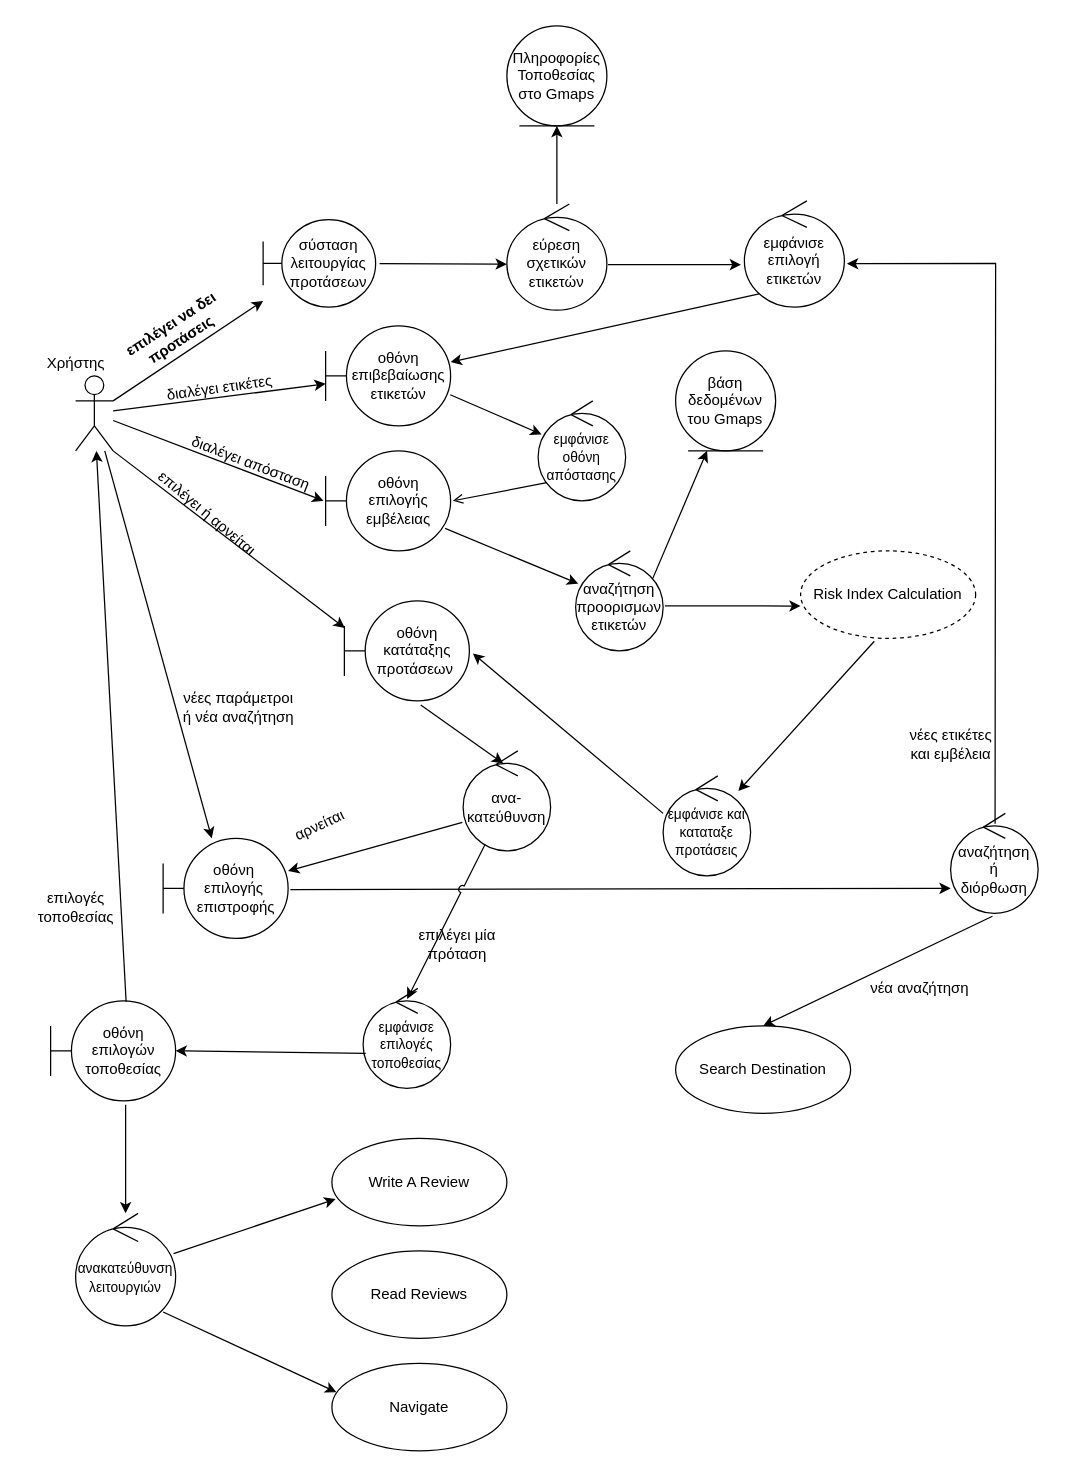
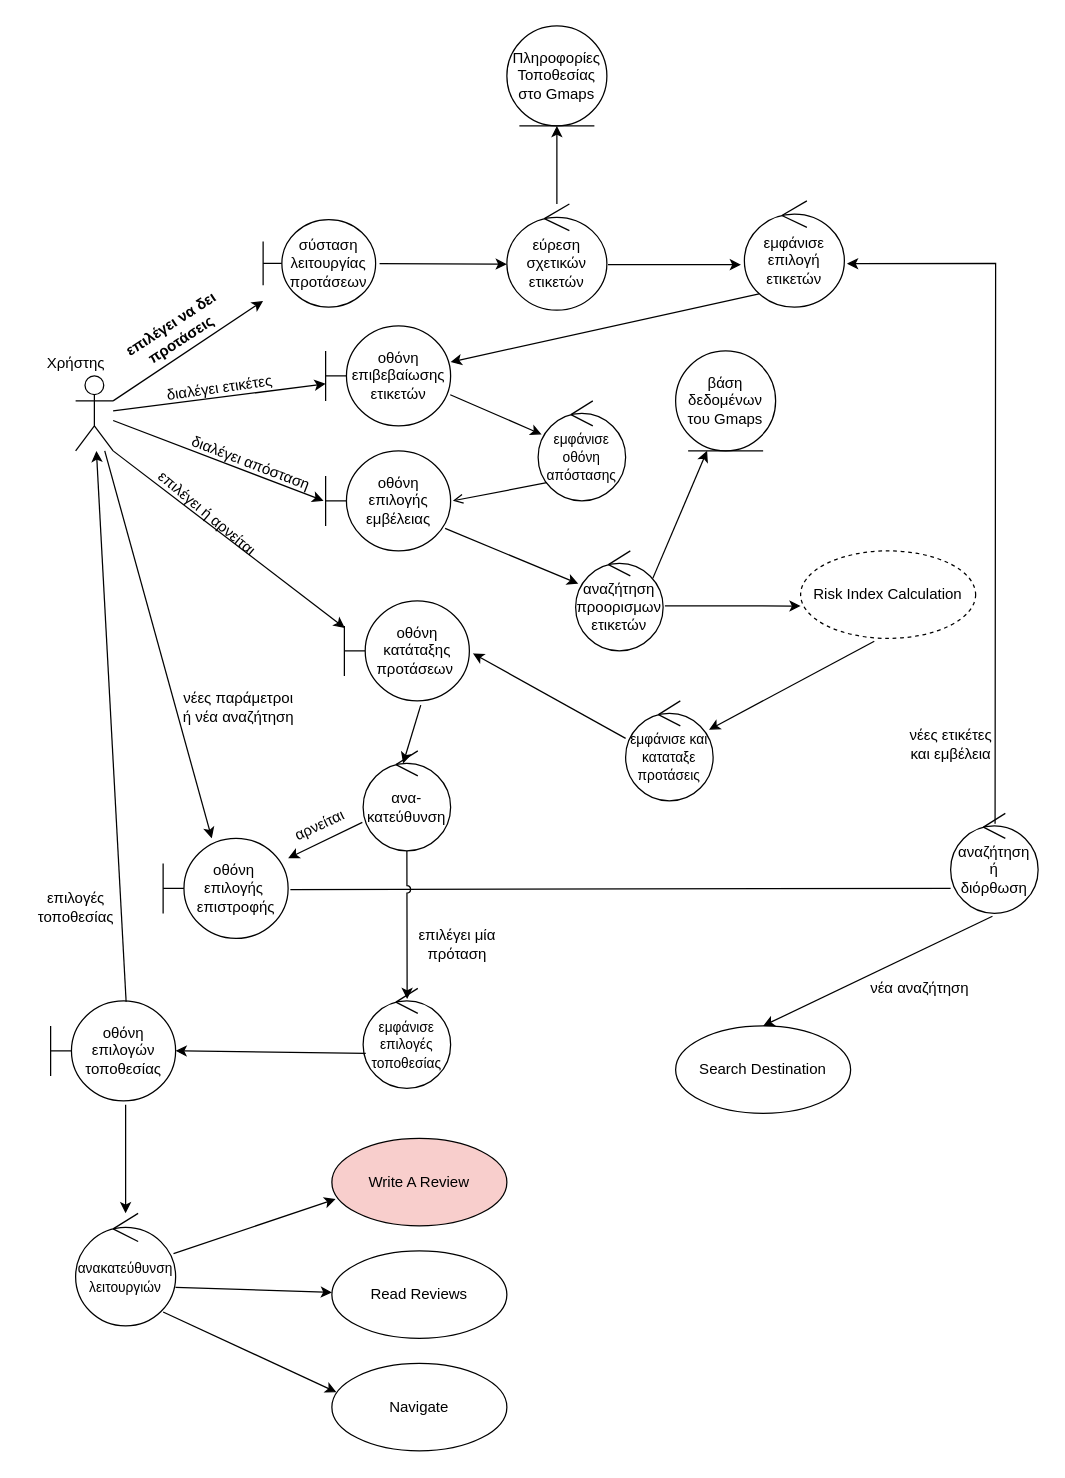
  <mxCell id="0" />
  <mxCell id="1" parent="0" />
  <mxCell id="2" value="" style="shape=umlActor;verticalLabelPosition=bottom;verticalAlign=top;html=1;" vertex="1" parent="1"><mxGeometry x="60" y="300" width="30" height="60" as="geometry" /></mxCell>
  <mxCell id="3" value="σύσταση λειτουργίας&lt;br&gt;προτάσεων" style="shape=umlBoundary;whiteSpace=wrap;html=1;" vertex="1" parent="1"><mxGeometry x="210" y="175" width="90" height="70" as="geometry" /></mxCell>
  <mxCell id="4" value="Πληροφορίες&lt;br&gt;Τοποθεσίας&lt;br&gt;στο Gmaps" style="ellipse;shape=umlEntity;whiteSpace=wrap;html=1;" vertex="1" parent="1"><mxGeometry x="405" y="20" width="80" height="80" as="geometry" /></mxCell>
  <mxCell id="5" value="" style="endArrow=classic;html=1;" edge="1" parent="1" source="2" target="3"><mxGeometry width="50" height="50" relative="1" as="geometry"><mxPoint x="390" y="280" as="sourcePoint" /><mxPoint x="440" y="230" as="targetPoint" /></mxGeometry></mxCell>
  <mxCell id="6" value="&lt;b&gt;επιλέγει να δει&lt;br&gt;προτάσεις&lt;/b&gt;" style="text;html=1;align=center;verticalAlign=middle;resizable=0;points=[];autosize=1;strokeColor=none;rotation=-33;" vertex="1" parent="1"><mxGeometry x="90" y="250" width="100" height="30" as="geometry" /></mxCell>
  <mxCell id="7" value="εύρεση σχετικών ετικετών" style="ellipse;shape=umlControl;whiteSpace=wrap;html=1;" vertex="1" parent="1"><mxGeometry x="405" y="162.5" width="80" height="85" as="geometry" /></mxCell>
  <mxCell id="8" value="" style="endArrow=classic;html=1;exitX=1.035;exitY=0.504;exitDx=0;exitDy=0;exitPerimeter=0;entryX=0;entryY=0.566;entryDx=0;entryDy=0;entryPerimeter=0;" edge="1" parent="1" source="3" target="7"><mxGeometry width="50" height="50" relative="1" as="geometry"><mxPoint x="520" y="300" as="sourcePoint" /><mxPoint x="380" y="170" as="targetPoint" /></mxGeometry></mxCell>
  <mxCell id="9" value="" style="endArrow=classic;html=1;" edge="1" parent="1" source="7" target="4"><mxGeometry width="50" height="50" relative="1" as="geometry"><mxPoint x="520" y="230" as="sourcePoint" /><mxPoint x="445" y="100" as="targetPoint" /></mxGeometry></mxCell>
  <mxCell id="10" value="εμφάνισε επιλογή ετικετών" style="ellipse;shape=umlControl;whiteSpace=wrap;html=1;" vertex="1" parent="1"><mxGeometry x="595" y="160" width="80" height="85" as="geometry" /></mxCell>
  <mxCell id="11" value="" style="endArrow=classic;html=1;entryX=-0.034;entryY=0.6;entryDx=0;entryDy=0;entryPerimeter=0;exitX=1.011;exitY=0.57;exitDx=0;exitDy=0;exitPerimeter=0;" edge="1" parent="1" source="7" target="10"><mxGeometry width="50" height="50" relative="1" as="geometry"><mxPoint x="570" y="330" as="sourcePoint" /><mxPoint x="620" y="280" as="targetPoint" /></mxGeometry></mxCell>
  <mxCell id="12" value="οθόνη επιβεβαίωσης&lt;br&gt;ετικετών" style="shape=umlBoundary;whiteSpace=wrap;html=1;" vertex="1" parent="1"><mxGeometry x="260" y="260" width="100" height="80" as="geometry" /></mxCell>
  <mxCell id="13" value="" style="endArrow=classic;html=1;" edge="1" parent="1" source="2" target="12"><mxGeometry width="50" height="50" relative="1" as="geometry"><mxPoint x="410" y="410" as="sourcePoint" /><mxPoint x="460" y="360" as="targetPoint" /></mxGeometry></mxCell>
  <mxCell id="14" value="" style="endArrow=classic;html=1;exitX=0.147;exitY=0.875;exitDx=0;exitDy=0;exitPerimeter=0;" edge="1" parent="1" source="10" target="12"><mxGeometry width="50" height="50" relative="1" as="geometry"><mxPoint x="480" y="430" as="sourcePoint" /><mxPoint x="530" y="380" as="targetPoint" /></mxGeometry></mxCell>
  <mxCell id="15" value="διαλέγει ετικέτες" style="text;html=1;align=center;verticalAlign=middle;resizable=0;points=[];autosize=1;strokeColor=none;rotation=-8;" vertex="1" parent="1"><mxGeometry x="125" y="300" width="100" height="20" as="geometry" /></mxCell>
  <mxCell id="16" value="&lt;font style=&quot;font-size: 11px&quot;&gt;εμφάνισε&lt;br&gt;οθόνη&lt;br&gt;απόστασης&lt;/font&gt;" style="ellipse;shape=umlControl;whiteSpace=wrap;html=1;" vertex="1" parent="1"><mxGeometry x="430" y="320" width="70" height="80" as="geometry" /></mxCell>
  <mxCell id="17" value="" style="endArrow=classic;html=1;exitX=0.997;exitY=0.689;exitDx=0;exitDy=0;exitPerimeter=0;entryX=0.04;entryY=0.335;entryDx=0;entryDy=0;entryPerimeter=0;" edge="1" parent="1" source="12" target="16"><mxGeometry width="50" height="50" relative="1" as="geometry"><mxPoint x="480" y="430" as="sourcePoint" /><mxPoint x="530" y="380" as="targetPoint" /></mxGeometry></mxCell>
  <mxCell id="18" value="οθόνη&lt;br&gt;επιλογής&lt;br&gt;εμβέλειας" style="shape=umlBoundary;whiteSpace=wrap;html=1;" vertex="1" parent="1"><mxGeometry x="260" y="360" width="100" height="80" as="geometry" /></mxCell>
  <mxCell id="19" value="" style="endArrow=open;html=1;exitX=0.099;exitY=0.818;exitDx=0;exitDy=0;exitPerimeter=0;entryX=1.018;entryY=0.499;entryDx=0;entryDy=0;entryPerimeter=0;" edge="1" parent="1" source="16" target="18"><mxGeometry width="50" height="50" relative="1" as="geometry"><mxPoint x="480" y="420" as="sourcePoint" /><mxPoint x="530" y="370" as="targetPoint" /></mxGeometry></mxCell>
  <mxCell id="20" value="" style="endArrow=classic;html=1;entryX=-0.017;entryY=0.499;entryDx=0;entryDy=0;entryPerimeter=0;" edge="1" parent="1" source="2" target="18"><mxGeometry width="50" height="50" relative="1" as="geometry"><mxPoint x="380" y="480" as="sourcePoint" /><mxPoint x="430" y="430" as="targetPoint" /></mxGeometry></mxCell>
  <mxCell id="21" value="διαλέγει απόσταση" style="text;html=1;align=center;verticalAlign=middle;resizable=0;points=[];autosize=1;strokeColor=none;rotation=21;" vertex="1" parent="1"><mxGeometry x="140" y="360" width="120" height="20" as="geometry" /></mxCell>
  <mxCell id="22" value="αναζήτηση&lt;br&gt;προορισμων&lt;br&gt;ετικετών" style="ellipse;shape=umlControl;whiteSpace=wrap;html=1;" vertex="1" parent="1"><mxGeometry x="460" y="440" width="70" height="80" as="geometry" /></mxCell>
  <mxCell id="23" value="" style="endArrow=classic;html=1;exitX=0.956;exitY=0.775;exitDx=0;exitDy=0;exitPerimeter=0;" edge="1" parent="1" source="18" target="22"><mxGeometry width="50" height="50" relative="1" as="geometry"><mxPoint x="510" y="520" as="sourcePoint" /><mxPoint x="560" y="470" as="targetPoint" /></mxGeometry></mxCell>
  <mxCell id="24" value="" style="endArrow=classic;html=1;exitX=0.882;exitY=0.275;exitDx=0;exitDy=0;exitPerimeter=0;entryX=0.315;entryY=0.999;entryDx=0;entryDy=0;entryPerimeter=0;" edge="1" parent="1" source="22" target="25"><mxGeometry width="50" height="50" relative="1" as="geometry"><mxPoint x="510" y="520" as="sourcePoint" /><mxPoint x="560" y="390" as="targetPoint" /></mxGeometry></mxCell>
  <mxCell id="25" value="βάση δεδομένων&lt;br&gt;του Gmaps" style="ellipse;shape=umlEntity;whiteSpace=wrap;html=1;" vertex="1" parent="1"><mxGeometry x="540" y="280" width="80" height="80" as="geometry" /></mxCell>
  <mxCell id="26" value="" style="endArrow=classic;html=1;exitX=1.02;exitY=0.551;exitDx=0;exitDy=0;exitPerimeter=0;entryX=0;entryY=0.63;entryDx=0;entryDy=0;entryPerimeter=0;" edge="1" parent="1" source="22" target="27"><mxGeometry width="50" height="50" relative="1" as="geometry"><mxPoint x="540" y="410" as="sourcePoint" /><mxPoint x="590" y="420" as="targetPoint" /></mxGeometry></mxCell>
  <mxCell id="27" value="Risk Index Calculation" style="ellipse;whiteSpace=wrap;html=1;dashed=1;" vertex="1" parent="1"><mxGeometry x="640" y="440" width="140" height="70" as="geometry" /></mxCell>
  <mxCell id="28" value="" style="endArrow=classic;html=1;exitX=0.421;exitY=1.033;exitDx=0;exitDy=0;exitPerimeter=0;" edge="1" parent="1" source="27" target="29"><mxGeometry width="50" height="50" relative="1" as="geometry"><mxPoint x="540" y="480" as="sourcePoint" /><mxPoint x="699" y="570" as="targetPoint" /></mxGeometry></mxCell>
- <mxCell id="29" value="&lt;font style=&quot;font-size: 11px&quot;&gt;εμφάνισε και καταταξε&lt;br&gt;προτάσεις&lt;/font&gt;" style="ellipse;shape=umlControl;whiteSpace=wrap;html=1;" vertex="1" parent="1"><mxGeometry x="530" y="620" width="70" height="80" as="geometry" /></mxCell>
+ <mxCell id="29" value="&lt;font style=&quot;font-size: 11px&quot;&gt;εμφάνισε και καταταξε&lt;br&gt;προτάσεις&lt;/font&gt;" style="ellipse;shape=umlControl;whiteSpace=wrap;html=1;" vertex="1" parent="1"><mxGeometry x="500" y="560" width="70" height="80" as="geometry" /></mxCell>
  <mxCell id="30" value="" style="endArrow=classic;html=1;exitX=0;exitY=0.375;exitDx=0;exitDy=0;exitPerimeter=0;entryX=1.028;entryY=0.525;entryDx=0;entryDy=0;entryPerimeter=0;" edge="1" parent="1" source="29" target="31"><mxGeometry width="50" height="50" relative="1" as="geometry"><mxPoint x="410" y="550" as="sourcePoint" /><mxPoint x="380" y="580" as="targetPoint" /></mxGeometry></mxCell>
  <mxCell id="31" value="οθόνη&lt;br&gt;κατάταξης&lt;br&gt;προτάσεων&amp;nbsp;" style="shape=umlBoundary;whiteSpace=wrap;html=1;" vertex="1" parent="1"><mxGeometry x="275" y="480" width="100" height="80" as="geometry" /></mxCell>
  <mxCell id="32" value="" style="endArrow=classic;html=1;exitX=1;exitY=1;exitDx=0;exitDy=0;exitPerimeter=0;entryX=0.004;entryY=0.271;entryDx=0;entryDy=0;entryPerimeter=0;" edge="1" parent="1" source="2" target="31"><mxGeometry width="50" height="50" relative="1" as="geometry"><mxPoint x="310" y="520" as="sourcePoint" /><mxPoint x="360" y="470" as="targetPoint" /></mxGeometry></mxCell>
  <mxCell id="33" value="επιλέγει ή αρνείται" style="text;html=1;align=center;verticalAlign=middle;resizable=0;points=[];autosize=1;strokeColor=none;rotation=40;" vertex="1" parent="1"><mxGeometry x="110" y="400" width="110" height="20" as="geometry" /></mxCell>
- <mxCell id="34" value="ανα-κατεύθυνση" style="ellipse;shape=umlControl;whiteSpace=wrap;html=1;" vertex="1" parent="1"><mxGeometry x="370" y="600" width="70" height="80" as="geometry" /></mxCell>
+ <mxCell id="34" value="ανα-κατεύθυνση" style="ellipse;shape=umlControl;whiteSpace=wrap;html=1;" vertex="1" parent="1"><mxGeometry x="290" y="600" width="70" height="80" as="geometry" /></mxCell>
  <mxCell id="35" value="αναζήτηση&lt;br&gt;ή&lt;br&gt;διόρθωση" style="ellipse;shape=umlControl;whiteSpace=wrap;html=1;" vertex="1" parent="1"><mxGeometry x="760" y="650" width="70" height="80" as="geometry" /></mxCell>
  <mxCell id="36" value="οθόνη&amp;nbsp;&lt;br&gt;επιλογής&amp;nbsp;&lt;br&gt;επιστροφής" style="shape=umlBoundary;whiteSpace=wrap;html=1;" vertex="1" parent="1"><mxGeometry x="130" y="670" width="100" height="80" as="geometry" /></mxCell>
  <mxCell id="37" value="" style="endArrow=classic;html=1;" edge="1" parent="1" source="2" target="36"><mxGeometry width="50" height="50" relative="1" as="geometry"><mxPoint x="330" y="620" as="sourcePoint" /><mxPoint x="380" y="570" as="targetPoint" /></mxGeometry></mxCell>
  <mxCell id="38" value="" style="endArrow=classic;html=1;exitX=0.611;exitY=1.042;exitDx=0;exitDy=0;exitPerimeter=0;entryX=0.457;entryY=0.125;entryDx=0;entryDy=0;entryPerimeter=0;" edge="1" parent="1" source="31" target="34"><mxGeometry width="50" height="50" relative="1" as="geometry"><mxPoint x="340" y="740" as="sourcePoint" /><mxPoint x="322" y="610" as="targetPoint" /></mxGeometry></mxCell>
- <mxCell id="39" value="" style="endArrow=classic;html=1;exitX=1.018;exitY=0.512;exitDx=0;exitDy=0;exitPerimeter=0;entryX=0;entryY=0.75;entryDx=0;entryDy=0;entryPerimeter=0;" edge="1" parent="1" source="36" target="35"><mxGeometry width="50" height="50" relative="1" as="geometry"><mxPoint x="340" y="740" as="sourcePoint" /><mxPoint x="390" y="690" as="targetPoint" /></mxGeometry></mxCell>
+ <mxCell id="39" value="" style="endArrow=none;html=1;exitX=1.018;exitY=0.512;exitDx=0;exitDy=0;exitPerimeter=0;entryX=0;entryY=0.75;entryDx=0;entryDy=0;entryPerimeter=0;" edge="1" parent="1" source="36" target="35"><mxGeometry width="50" height="50" relative="1" as="geometry"><mxPoint x="340" y="740" as="sourcePoint" /><mxPoint x="390" y="690" as="targetPoint" /></mxGeometry></mxCell>
  <mxCell id="40" value="" style="endArrow=classic;html=1;entryX=1.026;entryY=0.591;entryDx=0;entryDy=0;entryPerimeter=0;exitX=0.508;exitY=0.103;exitDx=0;exitDy=0;exitPerimeter=0;rounded=0;" edge="1" parent="1" source="35" target="10"><mxGeometry width="50" height="50" relative="1" as="geometry"><mxPoint x="756.059" y="327.505" as="sourcePoint" /><mxPoint x="660" y="320" as="targetPoint" /><Array as="points"><mxPoint x="796" y="210" /></Array></mxGeometry></mxCell>
  <mxCell id="41" value="νέες ετικέτες &lt;br&gt;και εμβέλεια" style="text;html=1;align=center;verticalAlign=middle;resizable=0;points=[];autosize=1;strokeColor=none;" vertex="1" parent="1"><mxGeometry x="720" y="580" width="80" height="30" as="geometry" /></mxCell>
  <mxCell id="42" value="" style="endArrow=classic;html=1;exitX=0.478;exitY=1.029;exitDx=0;exitDy=0;exitPerimeter=0;entryX=0.5;entryY=0;entryDx=0;entryDy=0;" edge="1" parent="1" source="35" target="44"><mxGeometry width="50" height="50" relative="1" as="geometry"><mxPoint x="550" y="830" as="sourcePoint" /><mxPoint x="793" y="830" as="targetPoint" /></mxGeometry></mxCell>
  <mxCell id="43" value="νέα αναζήτηση" style="text;html=1;align=center;verticalAlign=middle;resizable=0;points=[];autosize=1;strokeColor=none;" vertex="1" parent="1"><mxGeometry x="690" y="780" width="90" height="20" as="geometry" /></mxCell>
  <mxCell id="44" value="Search Destination" style="ellipse;whiteSpace=wrap;html=1;" vertex="1" parent="1"><mxGeometry x="540" y="820" width="140" height="70" as="geometry" /></mxCell>
  <mxCell id="45" value="" style="endArrow=classic;html=1;exitX=-0.009;exitY=0.715;exitDx=0;exitDy=0;exitPerimeter=0;" edge="1" parent="1" source="34" target="36"><mxGeometry width="50" height="50" relative="1" as="geometry"><mxPoint x="340" y="630" as="sourcePoint" /><mxPoint x="390" y="580" as="targetPoint" /></mxGeometry></mxCell>
  <mxCell id="46" value="αρνείται" style="text;html=1;align=center;verticalAlign=middle;resizable=0;points=[];autosize=1;strokeColor=none;rotation=-25;" vertex="1" parent="1"><mxGeometry x="225" y="650" width="60" height="20" as="geometry" /></mxCell>
  <mxCell id="47" value="" style="endArrow=classic;html=1;jumpStyle=arc;entryX=0.503;entryY=0.107;entryDx=0;entryDy=0;entryPerimeter=0;" edge="1" parent="1" source="34" target="48"><mxGeometry width="50" height="50" relative="1" as="geometry"><mxPoint x="340" y="840" as="sourcePoint" /><mxPoint x="325" y="790" as="targetPoint" /></mxGeometry></mxCell>
  <mxCell id="48" value="&lt;font style=&quot;font-size: 11px&quot;&gt;εμφάνισε&lt;br&gt;επιλογές&lt;br&gt;τοποθεσίας&lt;/font&gt;" style="ellipse;shape=umlControl;whiteSpace=wrap;html=1;" vertex="1" parent="1"><mxGeometry x="290" y="790" width="70" height="80" as="geometry" /></mxCell>
  <mxCell id="49" value="επιλέγει μία &lt;br&gt;πρόταση" style="text;html=1;align=center;verticalAlign=middle;resizable=0;points=[];autosize=1;strokeColor=none;" vertex="1" parent="1"><mxGeometry x="325" y="740" width="80" height="30" as="geometry" /></mxCell>
  <mxCell id="50" value="οθόνη επιλογών&lt;br&gt;τοποθεσίας" style="shape=umlBoundary;whiteSpace=wrap;html=1;" vertex="1" parent="1"><mxGeometry x="40" y="800" width="100" height="80" as="geometry" /></mxCell>
  <mxCell id="51" value="" style="endArrow=classic;html=1;exitX=0.604;exitY=0.008;exitDx=0;exitDy=0;exitPerimeter=0;" edge="1" parent="1" source="50" target="2"><mxGeometry width="50" height="50" relative="1" as="geometry"><mxPoint x="340" y="740" as="sourcePoint" /><mxPoint x="390" y="690" as="targetPoint" /></mxGeometry></mxCell>
  <mxCell id="52" value="" style="endArrow=classic;html=1;exitX=0.03;exitY=0.65;exitDx=0;exitDy=0;exitPerimeter=0;entryX=1;entryY=0.5;entryDx=0;entryDy=0;entryPerimeter=0;" edge="1" parent="1" source="48" target="50"><mxGeometry width="50" height="50" relative="1" as="geometry"><mxPoint x="340" y="870" as="sourcePoint" /><mxPoint x="390" y="820" as="targetPoint" /></mxGeometry></mxCell>
  <mxCell id="53" value="&lt;font style=&quot;font-size: 11px&quot;&gt;ανακατεύθυνση&lt;br&gt;λειτουργιών&lt;/font&gt;" style="ellipse;shape=umlControl;whiteSpace=wrap;html=1;" vertex="1" parent="1"><mxGeometry x="60" y="970" width="80" height="90" as="geometry" /></mxCell>
  <mxCell id="54" value="" style="endArrow=classic;html=1;" edge="1" parent="1" target="53"><mxGeometry width="50" height="50" relative="1" as="geometry"><mxPoint x="100" y="883" as="sourcePoint" /><mxPoint x="200" y="900" as="targetPoint" /></mxGeometry></mxCell>
- <mxCell id="55" value="Write A Review" style="ellipse;whiteSpace=wrap;html=1;" vertex="1" parent="1"><mxGeometry x="265" y="910" width="140" height="70" as="geometry" /></mxCell>
+ <mxCell id="55" value="Write A Review" style="ellipse;whiteSpace=wrap;html=1;fillColor=#f8cecc;" vertex="1" parent="1"><mxGeometry x="265" y="910" width="140" height="70" as="geometry" /></mxCell>
  <mxCell id="56" value="Read Reviews" style="ellipse;whiteSpace=wrap;html=1;" vertex="1" parent="1"><mxGeometry x="265" y="1000" width="140" height="70" as="geometry" /></mxCell>
  <mxCell id="57" value="Navigate" style="ellipse;whiteSpace=wrap;html=1;" vertex="1" parent="1"><mxGeometry x="265" y="1090" width="140" height="70" as="geometry" /></mxCell>
  <mxCell id="58" value="" style="endArrow=classic;html=1;entryX=0.021;entryY=0.694;entryDx=0;entryDy=0;entryPerimeter=0;" edge="1" parent="1" source="53" target="55"><mxGeometry width="50" height="50" relative="1" as="geometry"><mxPoint x="330" y="1020" as="sourcePoint" /><mxPoint x="380" y="970" as="targetPoint" /></mxGeometry></mxCell>
+ <mxCell id="59" value="" style="endArrow=classic;html=1;exitX=0.999;exitY=0.657;exitDx=0;exitDy=0;exitPerimeter=0;" edge="1" parent="1" source="53" target="56"><mxGeometry width="50" height="50" relative="1" as="geometry"><mxPoint x="330" y="1020" as="sourcePoint" /><mxPoint x="380" y="970" as="targetPoint" /></mxGeometry></mxCell>
  <mxCell id="60" value="" style="endArrow=classic;html=1;entryX=0.026;entryY=0.329;entryDx=0;entryDy=0;entryPerimeter=0;exitX=0.875;exitY=0.877;exitDx=0;exitDy=0;exitPerimeter=0;" edge="1" parent="1" source="53" target="57"><mxGeometry width="50" height="50" relative="1" as="geometry"><mxPoint x="330" y="1020" as="sourcePoint" /><mxPoint x="380" y="970" as="targetPoint" /></mxGeometry></mxCell>
  <mxCell id="61" value="νέες παράμετροι&lt;br&gt;ή νέα αναζήτηση" style="text;html=1;align=center;verticalAlign=middle;resizable=0;points=[];autosize=1;strokeColor=none;" vertex="1" parent="1"><mxGeometry x="140" y="550" width="100" height="30" as="geometry" /></mxCell>
  <mxCell id="62" value="Χρήστης" style="text;html=1;align=center;verticalAlign=middle;resizable=0;points=[];autosize=1;strokeColor=none;" vertex="1" parent="1"><mxGeometry x="30" y="280" width="60" height="20" as="geometry" /></mxCell>
  <mxCell id="63" value="επιλογές&lt;br&gt;τοποθεσίας" style="text;html=1;align=center;verticalAlign=middle;resizable=0;points=[];autosize=1;strokeColor=none;" vertex="1" parent="1"><mxGeometry y="710" width="80" height="30" as="geometry" x="20" /></mxCell>
